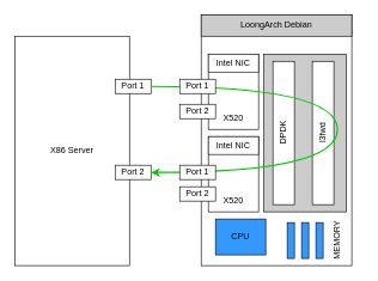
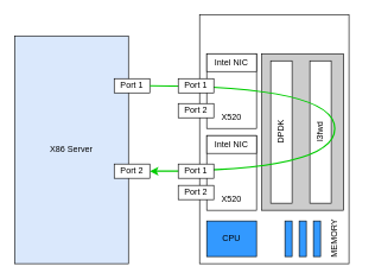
  <mxCell id="0" />
  <mxCell id="1" parent="0" />
- <mxCell id="2" value="X86 Server" style="rounded=0;whiteSpace=wrap;html=1;" vertex="1" parent="1"><mxGeometry x="20" y="50" width="160" height="320" as="geometry" /></mxCell>
+ <mxCell id="2" value="X86 Server" style="rounded=0;whiteSpace=wrap;html=1;fillColor=#dae8fc;" vertex="1" parent="1"><mxGeometry x="20" y="50" width="160" height="320" as="geometry" /></mxCell>
  <mxCell id="3" value="" style="rounded=0;whiteSpace=wrap;html=1;" vertex="1" parent="1"><mxGeometry x="280" y="20" width="210" height="350" as="geometry" /></mxCell>
- <mxCell id="4" value="LoongArch Debian" style="rounded=0;whiteSpace=wrap;html=1;fillColor=#CCCCCC;" vertex="1" parent="1"><mxGeometry x="280" y="20" width="210" height="30" as="geometry" /></mxCell>
  <mxCell id="5" value="&lt;br&gt;&lt;br&gt;&lt;br&gt;&lt;br&gt;&lt;br&gt;X520" style="rounded=0;whiteSpace=wrap;html=1;fillColor=#FFFFFF;" vertex="1" parent="1"><mxGeometry x="290" y="75" width="70" height="105" as="geometry" /></mxCell>
  <mxCell id="6" value="Port 2" style="rounded=0;whiteSpace=wrap;html=1;fillColor=#FFFFFF;" vertex="1" parent="1"><mxGeometry x="250" y="145" width="50" height="20" as="geometry" /></mxCell>
  <mxCell id="7" value="&lt;br&gt;&lt;br&gt;&lt;br&gt;&lt;br&gt;&lt;br&gt;X520" style="rounded=0;whiteSpace=wrap;html=1;fillColor=#FFFFFF;" vertex="1" parent="1"><mxGeometry x="290" y="190" width="70" height="105" as="geometry" /></mxCell>
  <mxCell id="8" value="Intel NIC" style="rounded=0;whiteSpace=wrap;html=1;fillColor=#FFFFFF;" vertex="1" parent="1"><mxGeometry x="290" y="75" width="70" height="25" as="geometry" /></mxCell>
  <mxCell id="9" value="Intel NIC" style="rounded=0;whiteSpace=wrap;html=1;fillColor=#FFFFFF;" vertex="1" parent="1"><mxGeometry x="290" y="190" width="70" height="25" as="geometry" /></mxCell>
  <mxCell id="10" value="Port 1" style="rounded=0;whiteSpace=wrap;html=1;fillColor=#FFFFFF;" vertex="1" parent="1"><mxGeometry x="160" y="110" width="50" height="20" as="geometry" /></mxCell>
  <mxCell id="11" value="Port 2" style="rounded=0;whiteSpace=wrap;html=1;fillColor=#FFFFFF;" vertex="1" parent="1"><mxGeometry x="160" y="230" width="50" height="20" as="geometry" /></mxCell>
- <mxCell id="12" value="CPU" style="rounded=0;whiteSpace=wrap;html=1;fillColor=#3399FF;" vertex="1" parent="1"><mxGeometry x="300" y="305" width="70" height="50" as="geometry" /></mxCell>
+ <mxCell id="12" value="CPU" style="rounded=0;whiteSpace=wrap;html=1;fillColor=#3399FF;" vertex="1" parent="1"><mxGeometry x="290" y="310" width="70" height="50" as="geometry" /></mxCell>
  <mxCell id="13" value="" style="rounded=0;whiteSpace=wrap;html=1;fillColor=#3399FF;" vertex="1" parent="1"><mxGeometry x="400" y="310" width="10" height="50" as="geometry" /></mxCell>
  <mxCell id="14" value="" style="rounded=0;whiteSpace=wrap;html=1;fillColor=#3399FF;" vertex="1" parent="1"><mxGeometry x="420" y="310" width="10" height="50" as="geometry" /></mxCell>
  <mxCell id="15" value="" style="rounded=0;whiteSpace=wrap;html=1;fillColor=#3399FF;" vertex="1" parent="1"><mxGeometry x="440" y="310" width="10" height="50" as="geometry" /></mxCell>
  <mxCell id="16" value="MEMORY" style="text;html=1;resizable=0;autosize=1;align=center;verticalAlign=middle;points=[];fillColor=none;strokeColor=none;rounded=0;rotation=270;" vertex="1" parent="1"><mxGeometry x="435" y="325" width="70" height="20" as="geometry" /></mxCell>
  <mxCell id="17" value="" style="rounded=0;whiteSpace=wrap;html=1;fillColor=#CCCCCC;" vertex="1" parent="1"><mxGeometry x="367.5" y="75" width="115" height="220" as="geometry" /></mxCell>
  <mxCell id="18" value="" style="rounded=0;whiteSpace=wrap;html=1;fillColor=#FFFFFF;" vertex="1" parent="1"><mxGeometry x="435" y="85" width="30" height="200" as="geometry" /></mxCell>
  <mxCell id="19" value="" style="rounded=0;whiteSpace=wrap;html=1;fillColor=#FFFFFF;" vertex="1" parent="1"><mxGeometry x="380" y="85" width="30" height="200" as="geometry" /></mxCell>
  <mxCell id="20" value="DPDK" style="text;html=1;resizable=0;autosize=1;align=center;verticalAlign=middle;points=[];fillColor=none;strokeColor=none;rounded=0;rotation=270;" vertex="1" parent="1"><mxGeometry x="370" y="175" width="50" height="20" as="geometry" /></mxCell>
  <mxCell id="21" value="l3fwd" style="text;html=1;resizable=0;autosize=1;align=center;verticalAlign=middle;points=[];fillColor=none;strokeColor=none;rounded=0;rotation=270;" vertex="1" parent="1"><mxGeometry x="425" y="175" width="50" height="20" as="geometry" /></mxCell>
  <mxCell id="22" style="edgeStyle=orthogonalEdgeStyle;curved=1;rounded=0;orthogonalLoop=1;jettySize=auto;html=1;exitX=1;exitY=0.5;exitDx=0;exitDy=0;startArrow=none;strokeWidth=2;strokeColor=#00CC00;" edge="1" parent="1" source="10"><mxGeometry relative="1" as="geometry"><mxPoint x="210" y="240" as="targetPoint" /><Array as="points"><mxPoint x="470" y="120" /><mxPoint x="470" y="240" /><mxPoint x="210" y="240" /></Array></mxGeometry></mxCell>
  <mxCell id="23" value="Port 1" style="rounded=0;whiteSpace=wrap;html=1;fillColor=#FFFFFF;" vertex="1" parent="1"><mxGeometry x="250" y="110" width="50" height="20" as="geometry" /></mxCell>
  <mxCell id="24" value="Port 1" style="rounded=0;whiteSpace=wrap;html=1;fillColor=#FFFFFF;" vertex="1" parent="1"><mxGeometry x="250" y="230" width="50" height="20" as="geometry" /></mxCell>
  <mxCell id="25" value="Port 2" style="rounded=0;whiteSpace=wrap;html=1;fillColor=#FFFFFF;" vertex="1" parent="1"><mxGeometry x="250" y="260" width="50" height="20" as="geometry" /></mxCell>
